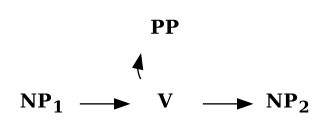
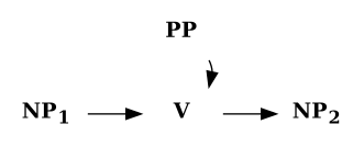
  digraph {
    rankdir=LR
    node [shape=none]
    n1 [label=<<B>V</B>>]
    n2 [label=<<B>PP</B>>]
    n3 [label=<<B>NP<SUB>2</SUB></B>>]
    n4 [label=<<B>NP<SUB>1</SUB></B>>]
    subgraph sub_1 {
      rank=same
      n1
      n2
    }
    n1 -> n3
-   n1 -> n2
+   n2 -> n1
    n4 -> n1
  }
